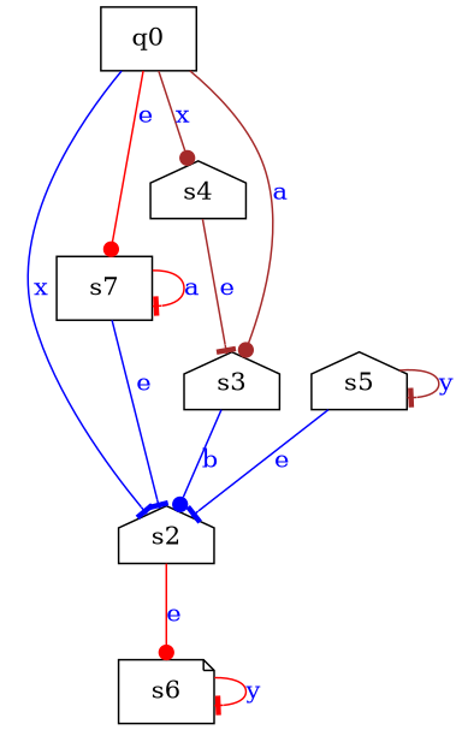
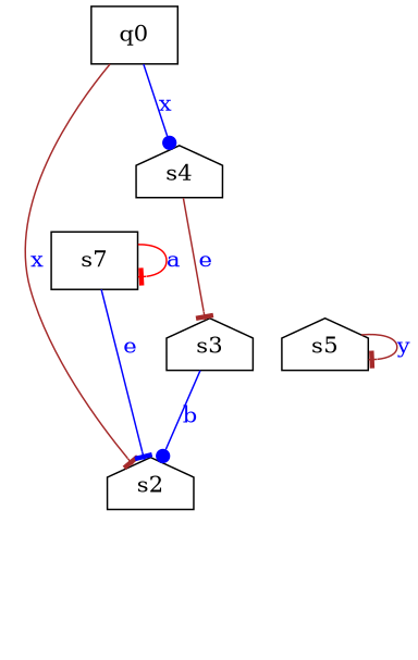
  digraph {
    node [shape=house]
    edge [arrowhead=tee color=brown]
    q0 [shape=box]
    s2
    s7 [shape=box]
    s4
    s3
-   s6 [shape=note]
    s5
-   q0 -> s2 [color=blue label=<<font color="blue">x</font>>]
-   q0 -> s7 [arrowhead=dot color=red label=<<font color="blue">e</font>>]
-   q0 -> s4 [arrowhead=dot label=<<font color="blue">x</font>>]
-   q0 -> s3 [arrowhead=dot label=<<font color="blue">a</font>>]
-   s2 -> s6 [arrowhead=dot color=red label=<<font color="blue">e</font>>]
+   q0 -> s2 [label=<<font color="blue">x</font>>]
+   q0 -> s4 [arrowhead=dot color=blue label=<<font color="blue">x</font>>]
    s7 -> s2 [color=blue label=<<font color="blue">e</font>>]
    s7 -> s7 [color=red label=<<font color="blue">a</font>>]
    s4 -> s3 [label=<<font color="blue">e</font>>]
    s3 -> s2 [arrowhead=dot color=blue label=<<font color="blue">b</font>>]
-   s6 -> s6 [color=red label=<<font color="blue">y</font>>]
-   s5 -> s2 [color=blue label=<<font color="blue">e</font>>]
    s5 -> s5 [label=<<font color="blue">y</font>>]
  }
